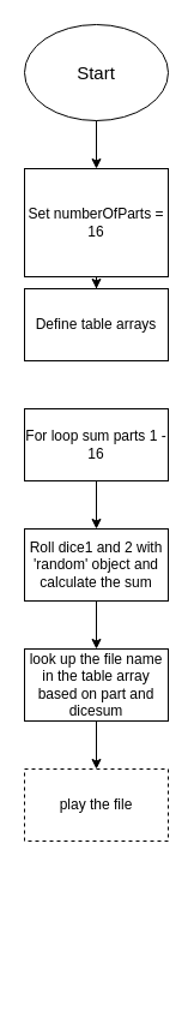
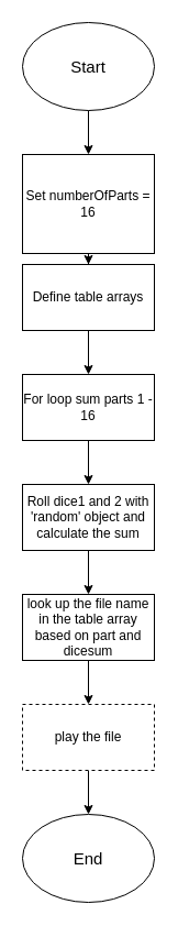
  <mxCell id="0" />
  <mxCell id="1" parent="0" />
  <mxCell id="2" value="&lt;font style=&quot;font-size: 15px;&quot;&gt;Start&lt;/font&gt;" style="ellipse;whiteSpace=wrap;html=1;" parent="1" vertex="1"><mxGeometry x="20" y="20" width="120" height="80" as="geometry" /></mxCell>
  <mxCell id="3" value="" style="endArrow=classic;html=1;rounded=0;entryX=0.5;entryY=0;entryDx=0;entryDy=0;exitX=0.5;exitY=1;exitDx=0;exitDy=0;" parent="1" source="2" target="5" edge="1"><mxGeometry width="50" height="50" relative="1" as="geometry"><mxPoint x="140" y="260" as="sourcePoint" /><mxPoint x="80" y="130" as="targetPoint" /></mxGeometry></mxCell>
  <mxCell id="4" value="" style="edgeStyle=orthogonalEdgeStyle;rounded=0;orthogonalLoop=1;jettySize=auto;html=1;" parent="1" source="5" target="7" edge="1"><mxGeometry relative="1" as="geometry" /></mxCell>
  <mxCell id="5" value="Set numberOfParts = 16" style="rounded=0;whiteSpace=wrap;html=1;" parent="1" vertex="1"><mxGeometry x="20" y="140" width="120" height="90" as="geometry" /></mxCell>
+ <mxCell id="6" value="" style="edgeStyle=orthogonalEdgeStyle;rounded=0;orthogonalLoop=1;jettySize=auto;html=1;" parent="1" source="7" target="9" edge="1"><mxGeometry relative="1" as="geometry" /></mxCell>
  <mxCell id="7" value="Define table arrays" style="rounded=0;whiteSpace=wrap;html=1;" parent="1" vertex="1"><mxGeometry x="20" y="240" width="120" height="60" as="geometry" /></mxCell>
  <mxCell id="8" value="" style="edgeStyle=orthogonalEdgeStyle;rounded=0;orthogonalLoop=1;jettySize=auto;html=1;" parent="1" source="9" target="11" edge="1"><mxGeometry relative="1" as="geometry" /></mxCell>
  <mxCell id="9" value="For loop sum parts 1 - 16" style="rounded=0;whiteSpace=wrap;html=1;" parent="1" vertex="1"><mxGeometry x="20" y="340" width="120" height="60" as="geometry" /></mxCell>
  <mxCell id="10" value="" style="edgeStyle=orthogonalEdgeStyle;rounded=0;orthogonalLoop=1;jettySize=auto;html=1;" parent="1" source="11" target="13" edge="1"><mxGeometry relative="1" as="geometry" /></mxCell>
  <mxCell id="11" value="Roll dice1 and 2 with 'random' object and calculate the sum" style="rounded=0;whiteSpace=wrap;html=1;" parent="1" vertex="1"><mxGeometry x="20" y="440" width="120" height="60" as="geometry" /></mxCell>
  <mxCell id="12" style="edgeStyle=orthogonalEdgeStyle;rounded=0;orthogonalLoop=1;jettySize=auto;html=1;entryX=0.5;entryY=0;entryDx=0;entryDy=0;" parent="1" source="13" target="15" edge="1"><mxGeometry relative="1" as="geometry" /></mxCell>
  <mxCell id="13" value="look up the file name in the table array based on part and dicesum" style="rounded=0;whiteSpace=wrap;html=1;" parent="1" vertex="1"><mxGeometry x="20" y="540" width="120" height="60" as="geometry" /></mxCell>
+ <mxCell id="14" style="edgeStyle=orthogonalEdgeStyle;rounded=0;orthogonalLoop=1;jettySize=auto;html=1;entryX=0.5;entryY=0;entryDx=0;entryDy=0;" parent="1" source="15" target="16" edge="1"><mxGeometry relative="1" as="geometry" /></mxCell>
  <mxCell id="15" value="play the file" style="rounded=0;whiteSpace=wrap;html=1;dashed=1;" parent="1" vertex="1"><mxGeometry x="20" y="640" width="120" height="60" as="geometry" /></mxCell>
+ <mxCell id="16" value="&lt;font style=&quot;font-size: 15px;&quot;&gt;End&lt;/font&gt;" style="ellipse;whiteSpace=wrap;html=1;" parent="1" vertex="1"><mxGeometry x="20" y="740" width="120" height="80" as="geometry" /></mxCell>
